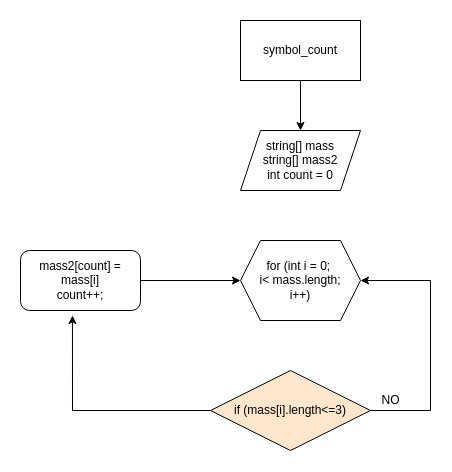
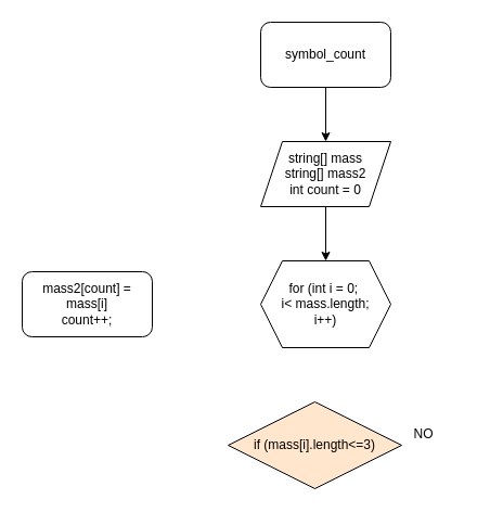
  <mxCell id="0" />
  <mxCell id="1" parent="0" />
  <mxCell id="2" value="" style="edgeStyle=orthogonalEdgeStyle;rounded=0;orthogonalLoop=1;jettySize=auto;html=1;" edge="1" parent="1" source="3" target="5"><mxGeometry relative="1" as="geometry" /></mxCell>
- <mxCell id="3" value="symbol_count" style="whiteSpace=wrap;html=1;rounded=0;" vertex="1" parent="1"><mxGeometry x="240" y="20" width="120" height="60" as="geometry" /></mxCell>
+ <mxCell id="3" value="symbol_count" style="rounded=1;whiteSpace=wrap;html=1;" vertex="1" parent="1"><mxGeometry x="240" y="20" width="120" height="60" as="geometry" /></mxCell>
+ <mxCell id="4" value="" style="edgeStyle=orthogonalEdgeStyle;rounded=0;orthogonalLoop=1;jettySize=auto;html=1;" edge="1" parent="1" source="5" target="11"><mxGeometry relative="1" as="geometry" /></mxCell>
  <mxCell id="5" value="string[] mass&lt;br&gt;string[] mass2&lt;br&gt;int count = 0" style="shape=parallelogram;perimeter=parallelogramPerimeter;whiteSpace=wrap;html=1;fixedSize=1;" vertex="1" parent="1"><mxGeometry x="240" y="130" width="120" height="60" as="geometry" /></mxCell>
- <mxCell id="6" style="edgeStyle=orthogonalEdgeStyle;rounded=0;orthogonalLoop=1;jettySize=auto;html=1;entryX=0;entryY=0.5;entryDx=0;entryDy=0;" edge="1" parent="1" source="7" target="11"><mxGeometry relative="1" as="geometry" /></mxCell>
  <mxCell id="7" value="mass2[count] = mass[i]&lt;br&gt;count++;" style="whiteSpace=wrap;html=1;rounded=1;" vertex="1" parent="1"><mxGeometry x="20" y="250" width="120" height="60" as="geometry" /></mxCell>
- <mxCell id="8" style="edgeStyle=orthogonalEdgeStyle;rounded=0;orthogonalLoop=1;jettySize=auto;html=1;entryX=1;entryY=0.5;entryDx=0;entryDy=0;" edge="1" parent="1" source="10" target="11"><mxGeometry relative="1" as="geometry"><Array as="points"><mxPoint x="430" y="410" /><mxPoint x="430" y="280" /></Array></mxGeometry></mxCell>
- <mxCell id="9" style="edgeStyle=orthogonalEdgeStyle;rounded=0;orthogonalLoop=1;jettySize=auto;html=1;entryX=0.433;entryY=1.083;entryDx=0;entryDy=0;entryPerimeter=0;" edge="1" parent="1" source="10" target="7"><mxGeometry relative="1" as="geometry" /></mxCell>
  <mxCell id="10" value="if (mass[i].length&amp;lt;=3)" style="rhombus;whiteSpace=wrap;html=1;fillColor=#ffe6cc;" vertex="1" parent="1"><mxGeometry x="210" y="370" width="160" height="80" as="geometry" /></mxCell>
  <mxCell id="11" value="for (int i = 0;&amp;nbsp;&lt;br&gt;i&amp;lt; mass.length;&lt;br&gt;i++)" style="shape=hexagon;perimeter=hexagonPerimeter2;whiteSpace=wrap;html=1;fixedSize=1;" vertex="1" parent="1"><mxGeometry x="240" y="240" width="120" height="80" as="geometry" /></mxCell>
  <mxCell id="12" value="NO" style="text;html=1;align=center;verticalAlign=middle;resizable=0;points=[];autosize=1;strokeColor=none;fillColor=none;" vertex="1" parent="1"><mxGeometry x="370" y="385" width="40" height="30" as="geometry" /></mxCell>
